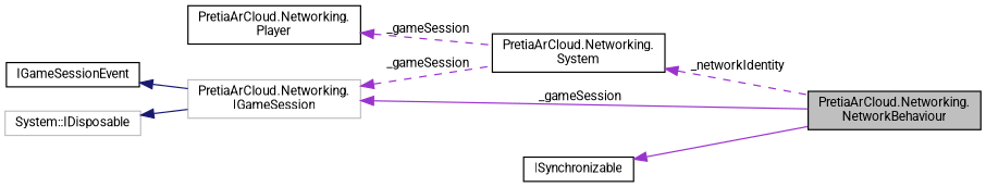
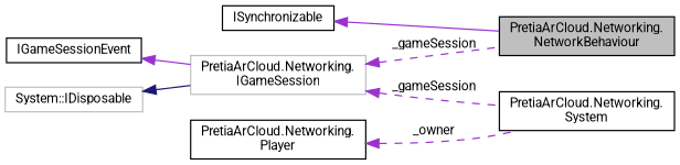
  digraph {
    fontname=Roboto
    rankdir=LR
    node [color=black fillcolor=white fontname=Roboto fontsize=10 shape=record style=filled]
    edge [color=darkorchid3 dir=back fontname=Roboto fontsize=10 labelfontname=Helvetica labelfontsize=10 style=dashed]
    n1 [fillcolor=grey75 fontcolor=black height=0.2 label="PretiaArCloud.Networking.\lNetworkBehaviour" width=0.4]
    n2 [height=0.2 label="PretiaArCloud.Networking.\lSystem" width=0.4]
    n3 [height=0.2 label=ISynchronizable width=0.4]
    n4 [height=0.2 label="PretiaArCloud.Networking.\lPlayer" width=0.4]
    n5 [color=grey75 height=0.2 label="PretiaArCloud.Networking.\lIGameSession" width=0.4]
    n6 [height=0.2 label=IGameSessionEvent width=0.4]
    n7 [color=grey75 height=0.2 label="System::IDisposable" width=0.4]
-   n2 -> n1 [label=" _networkIdentity"]
    n3 -> n1 [style=solid]
-   n4 -> n2 [label=" _gameSession"]
-   n5 -> n1 [label=" _gameSession" style=solid]
+   n4 -> n2 [label=" _owner"]
+   n5 -> n1 [label=" _gameSession"]
    n5 -> n2 [label=" _gameSession"]
-   n6 -> n5 [color=midnightblue style=solid]
+   n6 -> n5 [style=solid]
    n7 -> n5 [color=midnightblue style=solid]
  }
